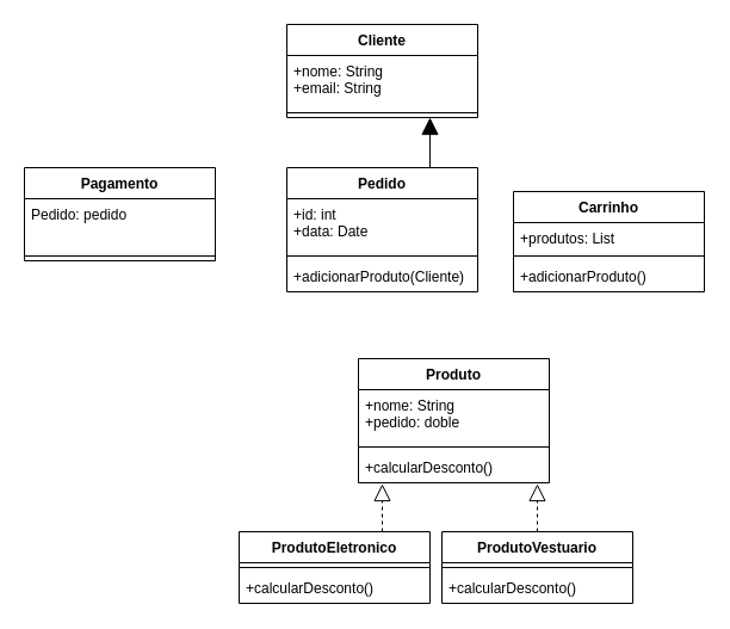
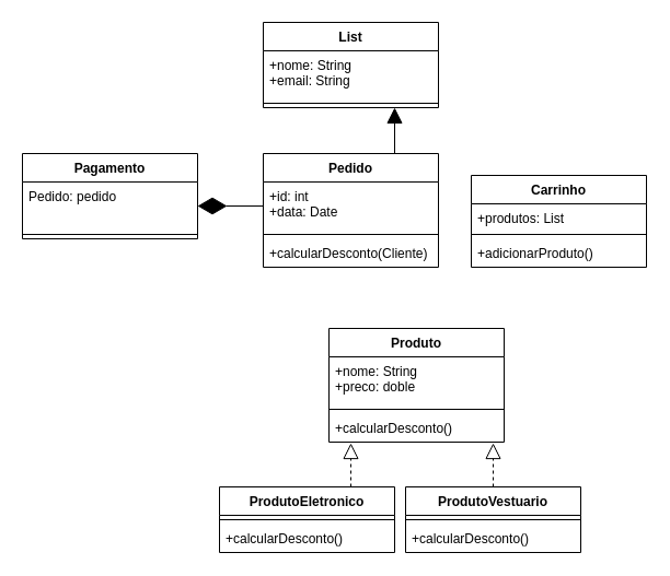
  <mxCell id="0" />
  <mxCell id="1" parent="0" />
  <mxCell id="2" value="Produto" style="swimlane;fontStyle=1;align=center;verticalAlign=top;childLayout=stackLayout;horizontal=1;startSize=26;horizontalStack=0;resizeParent=1;resizeParentMax=0;resizeLast=0;collapsible=1;marginBottom=0;whiteSpace=wrap;html=1;" vertex="1" parent="1"><mxGeometry x="300" y="300" width="160" height="104" as="geometry" /></mxCell>
- <mxCell id="3" value="+nome: String&lt;div&gt;+pedido: doble&lt;/div&gt;" style="text;strokeColor=none;fillColor=none;align=left;verticalAlign=top;spacingLeft=4;spacingRight=4;overflow=hidden;rotatable=0;points=[[0,0.5],[1,0.5]];portConstraint=eastwest;whiteSpace=wrap;html=1;" vertex="1" parent="2"><mxGeometry y="26" width="160" height="44" as="geometry" /></mxCell>
+ <mxCell id="3" value="+nome: String&lt;div&gt;+preco: doble&lt;/div&gt;" style="text;strokeColor=none;fillColor=none;align=left;verticalAlign=top;spacingLeft=4;spacingRight=4;overflow=hidden;rotatable=0;points=[[0,0.5],[1,0.5]];portConstraint=eastwest;whiteSpace=wrap;html=1;" vertex="1" parent="2"><mxGeometry y="26" width="160" height="44" as="geometry" /></mxCell>
  <mxCell id="4" value="" style="line;strokeWidth=1;fillColor=none;align=left;verticalAlign=middle;spacingTop=-1;spacingLeft=3;spacingRight=3;rotatable=0;labelPosition=right;points=[];portConstraint=eastwest;strokeColor=inherit;" vertex="1" parent="2"><mxGeometry y="70" width="160" height="8" as="geometry" /></mxCell>
  <mxCell id="5" value="+calcularDesconto()" style="text;strokeColor=none;fillColor=none;align=left;verticalAlign=top;spacingLeft=4;spacingRight=4;overflow=hidden;rotatable=0;points=[[0,0.5],[1,0.5]];portConstraint=eastwest;whiteSpace=wrap;html=1;" vertex="1" parent="2"><mxGeometry y="78" width="160" height="26" as="geometry" /></mxCell>
  <mxCell id="6" value="ProdutoEletronico" style="swimlane;fontStyle=1;align=center;verticalAlign=top;childLayout=stackLayout;horizontal=1;startSize=26;horizontalStack=0;resizeParent=1;resizeParentMax=0;resizeLast=0;collapsible=1;marginBottom=0;whiteSpace=wrap;html=1;" vertex="1" parent="1"><mxGeometry x="200" y="445" width="160" height="60" as="geometry" /></mxCell>
  <mxCell id="7" value="" style="line;strokeWidth=1;fillColor=none;align=left;verticalAlign=middle;spacingTop=-1;spacingLeft=3;spacingRight=3;rotatable=0;labelPosition=right;points=[];portConstraint=eastwest;strokeColor=inherit;" vertex="1" parent="6"><mxGeometry y="26" width="160" height="8" as="geometry" /></mxCell>
  <mxCell id="8" value="+calcularDesconto()" style="text;strokeColor=none;fillColor=none;align=left;verticalAlign=top;spacingLeft=4;spacingRight=4;overflow=hidden;rotatable=0;points=[[0,0.5],[1,0.5]];portConstraint=eastwest;whiteSpace=wrap;html=1;" vertex="1" parent="6"><mxGeometry y="34" width="160" height="26" as="geometry" /></mxCell>
  <mxCell id="9" value="ProdutoVestuario" style="swimlane;fontStyle=1;align=center;verticalAlign=top;childLayout=stackLayout;horizontal=1;startSize=26;horizontalStack=0;resizeParent=1;resizeParentMax=0;resizeLast=0;collapsible=1;marginBottom=0;whiteSpace=wrap;html=1;" vertex="1" parent="1"><mxGeometry x="370" y="445" width="160" height="60" as="geometry" /></mxCell>
  <mxCell id="10" value="" style="line;strokeWidth=1;fillColor=none;align=left;verticalAlign=middle;spacingTop=-1;spacingLeft=3;spacingRight=3;rotatable=0;labelPosition=right;points=[];portConstraint=eastwest;strokeColor=inherit;" vertex="1" parent="9"><mxGeometry y="26" width="160" height="8" as="geometry" /></mxCell>
  <mxCell id="11" value="+calcularDesconto()" style="text;strokeColor=none;fillColor=none;align=left;verticalAlign=top;spacingLeft=4;spacingRight=4;overflow=hidden;rotatable=0;points=[[0,0.5],[1,0.5]];portConstraint=eastwest;whiteSpace=wrap;html=1;" vertex="1" parent="9"><mxGeometry y="34" width="160" height="26" as="geometry" /></mxCell>
  <mxCell id="12" value="" style="endArrow=block;dashed=1;endFill=0;endSize=12;html=1;rounded=0;exitX=0.5;exitY=0;exitDx=0;exitDy=0;" edge="1" parent="1" source="9"><mxGeometry width="160" relative="1" as="geometry"><mxPoint x="370" y="465" as="sourcePoint" /><mxPoint x="450" y="405" as="targetPoint" /></mxGeometry></mxCell>
  <mxCell id="13" value="" style="endArrow=block;dashed=1;endFill=0;endSize=12;html=1;rounded=0;exitX=0.5;exitY=0;exitDx=0;exitDy=0;" edge="1" parent="1"><mxGeometry width="160" relative="1" as="geometry"><mxPoint x="320" y="445" as="sourcePoint" /><mxPoint x="320" y="405" as="targetPoint" /></mxGeometry></mxCell>
  <mxCell id="14" value="Carrinho" style="swimlane;fontStyle=1;align=center;verticalAlign=top;childLayout=stackLayout;horizontal=1;startSize=26;horizontalStack=0;resizeParent=1;resizeParentMax=0;resizeLast=0;collapsible=1;marginBottom=0;whiteSpace=wrap;html=1;" vertex="1" parent="1"><mxGeometry x="430" y="160" width="160" height="84" as="geometry" /></mxCell>
  <mxCell id="15" value="+produtos: List" style="text;strokeColor=none;fillColor=none;align=left;verticalAlign=top;spacingLeft=4;spacingRight=4;overflow=hidden;rotatable=0;points=[[0,0.5],[1,0.5]];portConstraint=eastwest;whiteSpace=wrap;html=1;" vertex="1" parent="14"><mxGeometry y="26" width="160" height="24" as="geometry" /></mxCell>
  <mxCell id="16" value="" style="line;strokeWidth=1;fillColor=none;align=left;verticalAlign=middle;spacingTop=-1;spacingLeft=3;spacingRight=3;rotatable=0;labelPosition=right;points=[];portConstraint=eastwest;strokeColor=inherit;" vertex="1" parent="14"><mxGeometry y="50" width="160" height="8" as="geometry" /></mxCell>
  <mxCell id="17" value="+adicionarProduto()" style="text;strokeColor=none;fillColor=none;align=left;verticalAlign=top;spacingLeft=4;spacingRight=4;overflow=hidden;rotatable=0;points=[[0,0.5],[1,0.5]];portConstraint=eastwest;whiteSpace=wrap;html=1;" vertex="1" parent="14"><mxGeometry y="58" width="160" height="26" as="geometry" /></mxCell>
  <mxCell id="18" value="Pedido" style="swimlane;fontStyle=1;align=center;verticalAlign=top;childLayout=stackLayout;horizontal=1;startSize=26;horizontalStack=0;resizeParent=1;resizeParentMax=0;resizeLast=0;collapsible=1;marginBottom=0;whiteSpace=wrap;html=1;" vertex="1" parent="1"><mxGeometry x="240" y="140" width="160" height="104" as="geometry" /></mxCell>
  <mxCell id="19" value="+id: int&lt;div&gt;+data: Date&lt;/div&gt;" style="text;strokeColor=none;fillColor=none;align=left;verticalAlign=top;spacingLeft=4;spacingRight=4;overflow=hidden;rotatable=0;points=[[0,0.5],[1,0.5]];portConstraint=eastwest;whiteSpace=wrap;html=1;" vertex="1" parent="18"><mxGeometry y="26" width="160" height="44" as="geometry" /></mxCell>
  <mxCell id="20" value="" style="line;strokeWidth=1;fillColor=none;align=left;verticalAlign=middle;spacingTop=-1;spacingLeft=3;spacingRight=3;rotatable=0;labelPosition=right;points=[];portConstraint=eastwest;strokeColor=inherit;" vertex="1" parent="18"><mxGeometry y="70" width="160" height="8" as="geometry" /></mxCell>
- <mxCell id="21" value="+adicionarProduto(Cliente)" style="text;strokeColor=none;fillColor=none;align=left;verticalAlign=top;spacingLeft=4;spacingRight=4;overflow=hidden;rotatable=0;points=[[0,0.5],[1,0.5]];portConstraint=eastwest;whiteSpace=wrap;html=1;" vertex="1" parent="18"><mxGeometry y="78" width="160" height="26" as="geometry" /></mxCell>
- <mxCell id="22" value="Cliente" style="swimlane;fontStyle=1;align=center;verticalAlign=top;childLayout=stackLayout;horizontal=1;startSize=26;horizontalStack=0;resizeParent=1;resizeParentMax=0;resizeLast=0;collapsible=1;marginBottom=0;whiteSpace=wrap;html=1;" vertex="1" parent="1"><mxGeometry x="240" y="20" width="160" height="78" as="geometry" /></mxCell>
+ <mxCell id="21" value="+calcularDesconto(Cliente)" style="text;strokeColor=none;fillColor=none;align=left;verticalAlign=top;spacingLeft=4;spacingRight=4;overflow=hidden;rotatable=0;points=[[0,0.5],[1,0.5]];portConstraint=eastwest;whiteSpace=wrap;html=1;" vertex="1" parent="18"><mxGeometry y="78" width="160" height="26" as="geometry" /></mxCell>
+ <mxCell id="22" value="List" style="swimlane;fontStyle=1;align=center;verticalAlign=top;childLayout=stackLayout;horizontal=1;startSize=26;horizontalStack=0;resizeParent=1;resizeParentMax=0;resizeLast=0;collapsible=1;marginBottom=0;whiteSpace=wrap;html=1;" vertex="1" parent="1"><mxGeometry x="240" y="20" width="160" height="78" as="geometry" /></mxCell>
  <mxCell id="23" value="+nome: String&lt;div&gt;+email: String&lt;/div&gt;" style="text;strokeColor=none;fillColor=none;align=left;verticalAlign=top;spacingLeft=4;spacingRight=4;overflow=hidden;rotatable=0;points=[[0,0.5],[1,0.5]];portConstraint=eastwest;whiteSpace=wrap;html=1;" vertex="1" parent="22"><mxGeometry y="26" width="160" height="44" as="geometry" /></mxCell>
  <mxCell id="24" value="" style="line;strokeWidth=1;fillColor=none;align=left;verticalAlign=middle;spacingTop=-1;spacingLeft=3;spacingRight=3;rotatable=0;labelPosition=right;points=[];portConstraint=eastwest;strokeColor=inherit;" vertex="1" parent="22"><mxGeometry y="70" width="160" height="8" as="geometry" /></mxCell>
  <mxCell id="25" value="" style="endArrow=block;endFill=1;endSize=12;html=1;rounded=0;exitX=0.75;exitY=0;exitDx=0;exitDy=0;entryX=0.75;entryY=1;entryDx=0;entryDy=0;" edge="1" parent="1" source="18" target="22"><mxGeometry width="160" relative="1" as="geometry"><mxPoint x="390" y="190" as="sourcePoint" /><mxPoint x="550" y="190" as="targetPoint" /></mxGeometry></mxCell>
  <mxCell id="26" value="Pagamento" style="swimlane;fontStyle=1;align=center;verticalAlign=top;childLayout=stackLayout;horizontal=1;startSize=26;horizontalStack=0;resizeParent=1;resizeParentMax=0;resizeLast=0;collapsible=1;marginBottom=0;whiteSpace=wrap;html=1;" vertex="1" parent="1"><mxGeometry x="20" y="140" width="160" height="78" as="geometry" /></mxCell>
  <mxCell id="27" value="Pedido: pedido" style="text;strokeColor=none;fillColor=none;align=left;verticalAlign=top;spacingLeft=4;spacingRight=4;overflow=hidden;rotatable=0;points=[[0,0.5],[1,0.5]];portConstraint=eastwest;whiteSpace=wrap;html=1;" vertex="1" parent="26"><mxGeometry y="26" width="160" height="44" as="geometry" /></mxCell>
  <mxCell id="28" value="" style="line;strokeWidth=1;fillColor=none;align=left;verticalAlign=middle;spacingTop=-1;spacingLeft=3;spacingRight=3;rotatable=0;labelPosition=right;points=[];portConstraint=eastwest;strokeColor=inherit;" vertex="1" parent="26"><mxGeometry y="70" width="160" height="8" as="geometry" /></mxCell>
+ <mxCell id="29" value="" style="endArrow=diamondThin;endFill=1;endSize=24;html=1;rounded=0;exitX=0;exitY=0.5;exitDx=0;exitDy=0;entryX=1;entryY=0.5;entryDx=0;entryDy=0;" edge="1" parent="1" source="19" target="27"><mxGeometry width="160" relative="1" as="geometry"><mxPoint x="390" y="330" as="sourcePoint" /><mxPoint x="550" y="330" as="targetPoint" /></mxGeometry></mxCell>
